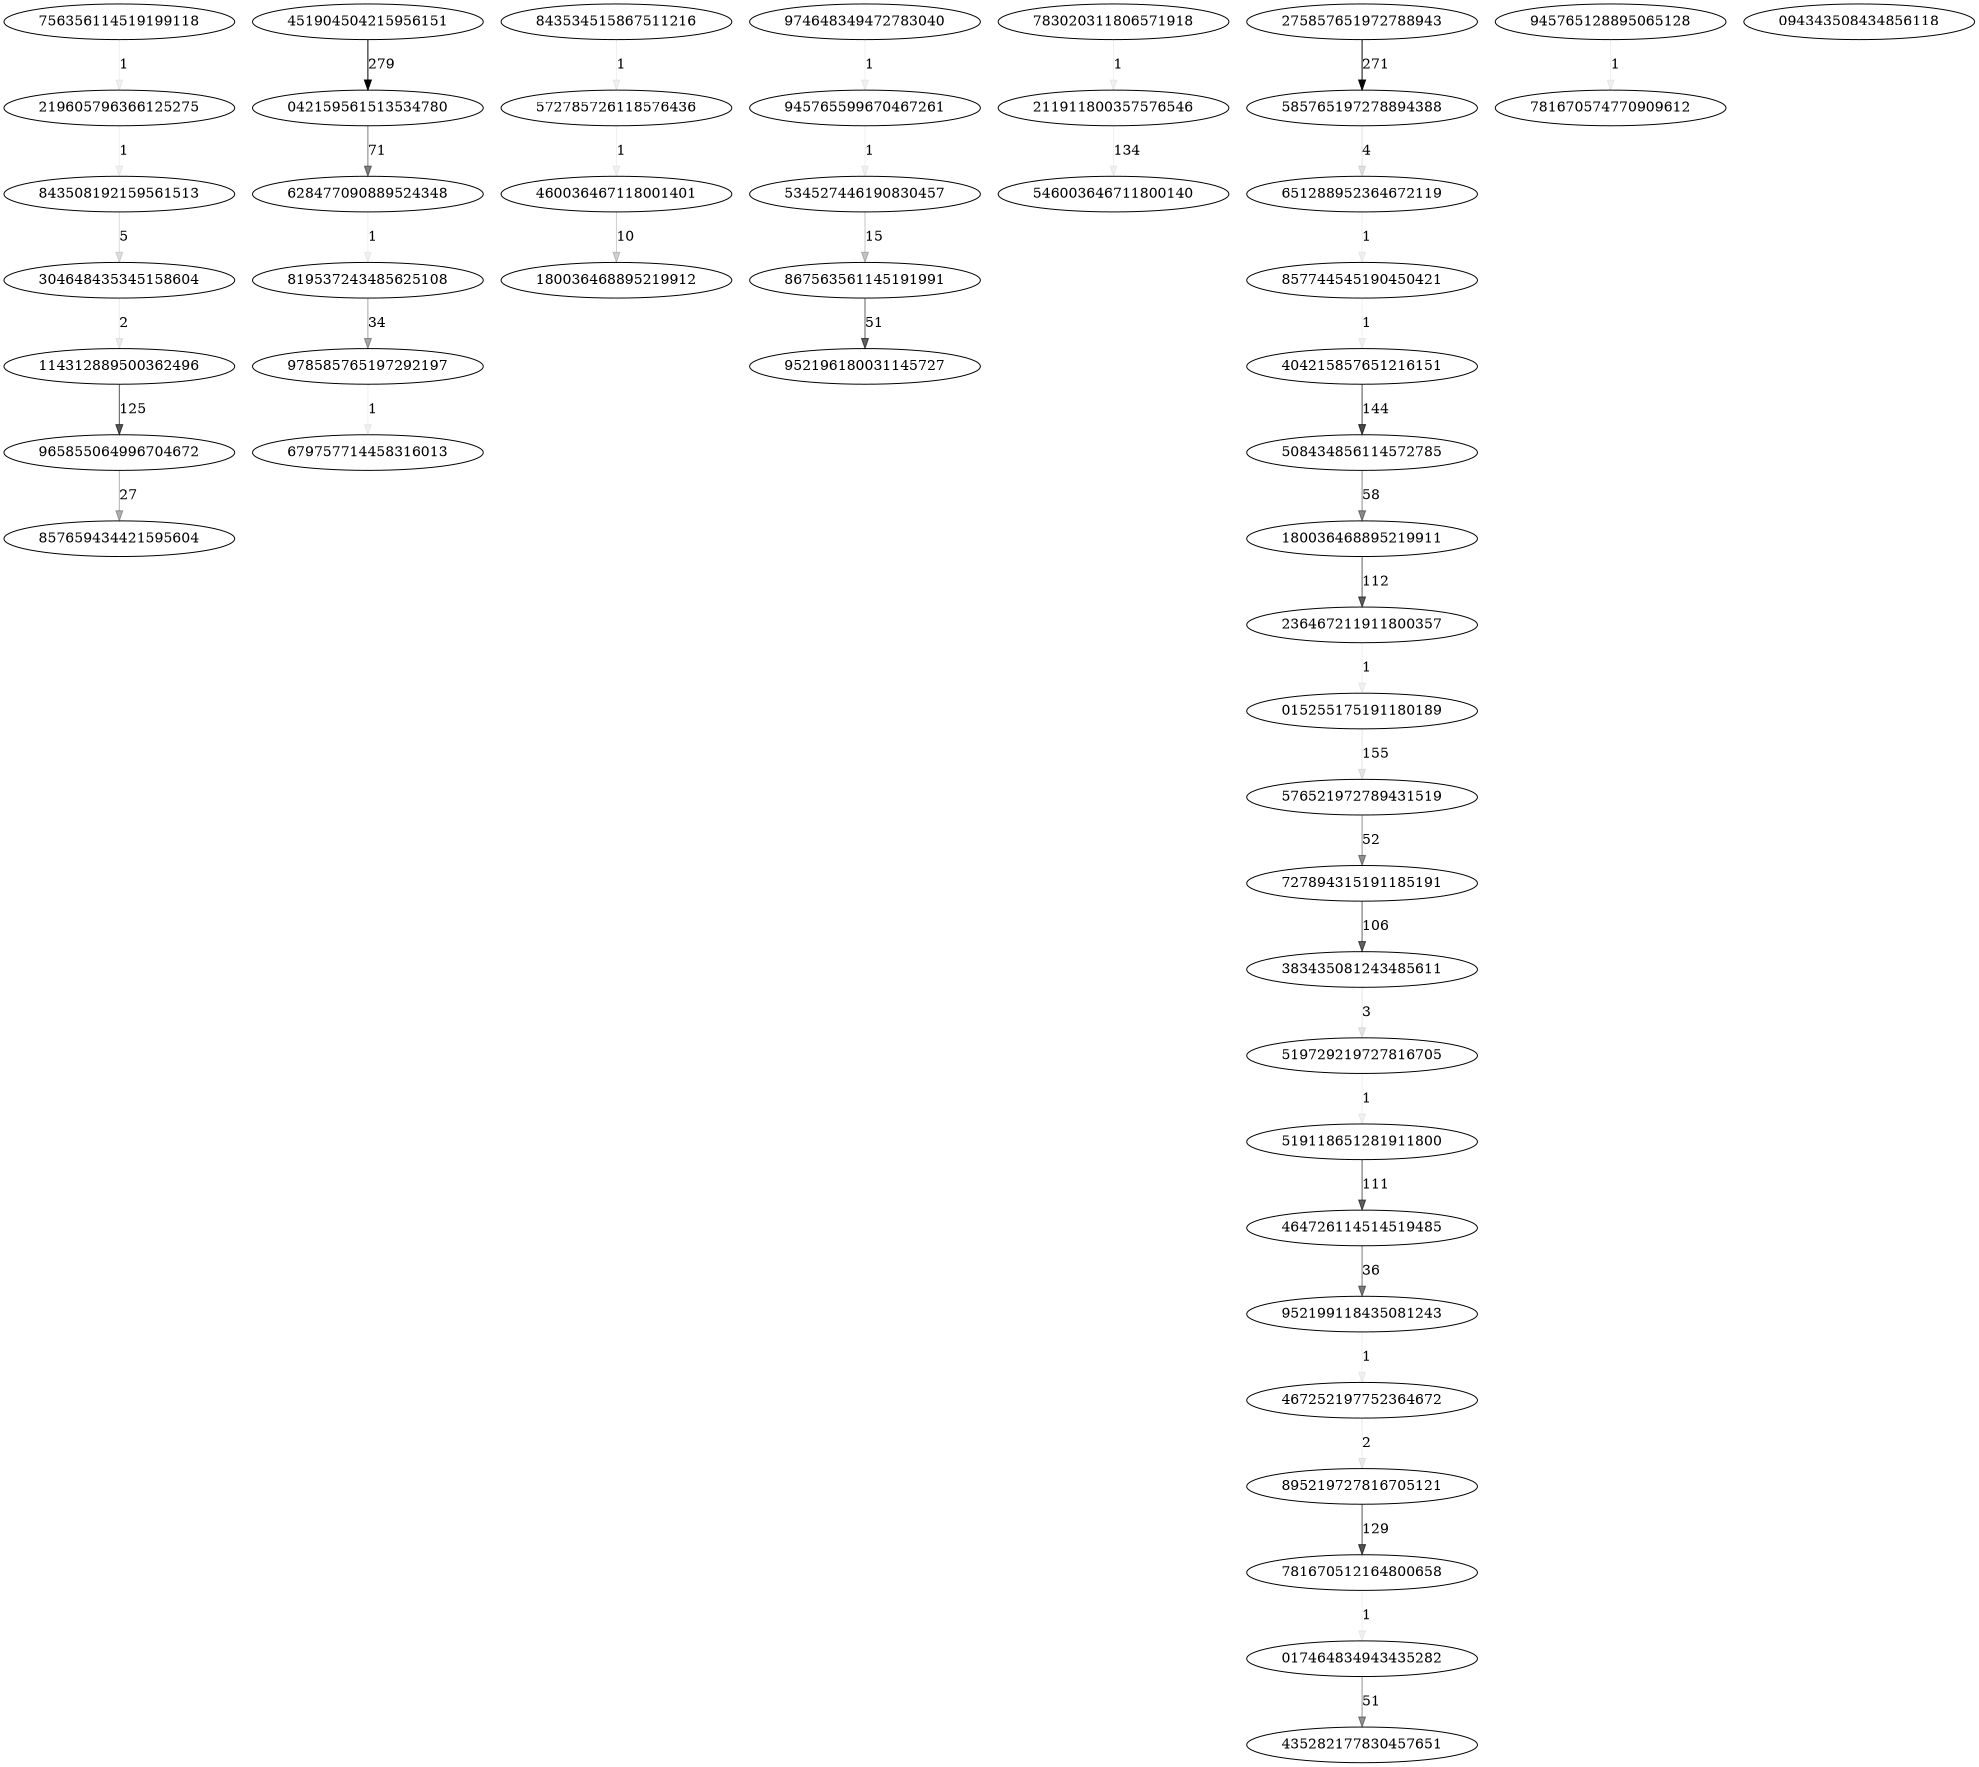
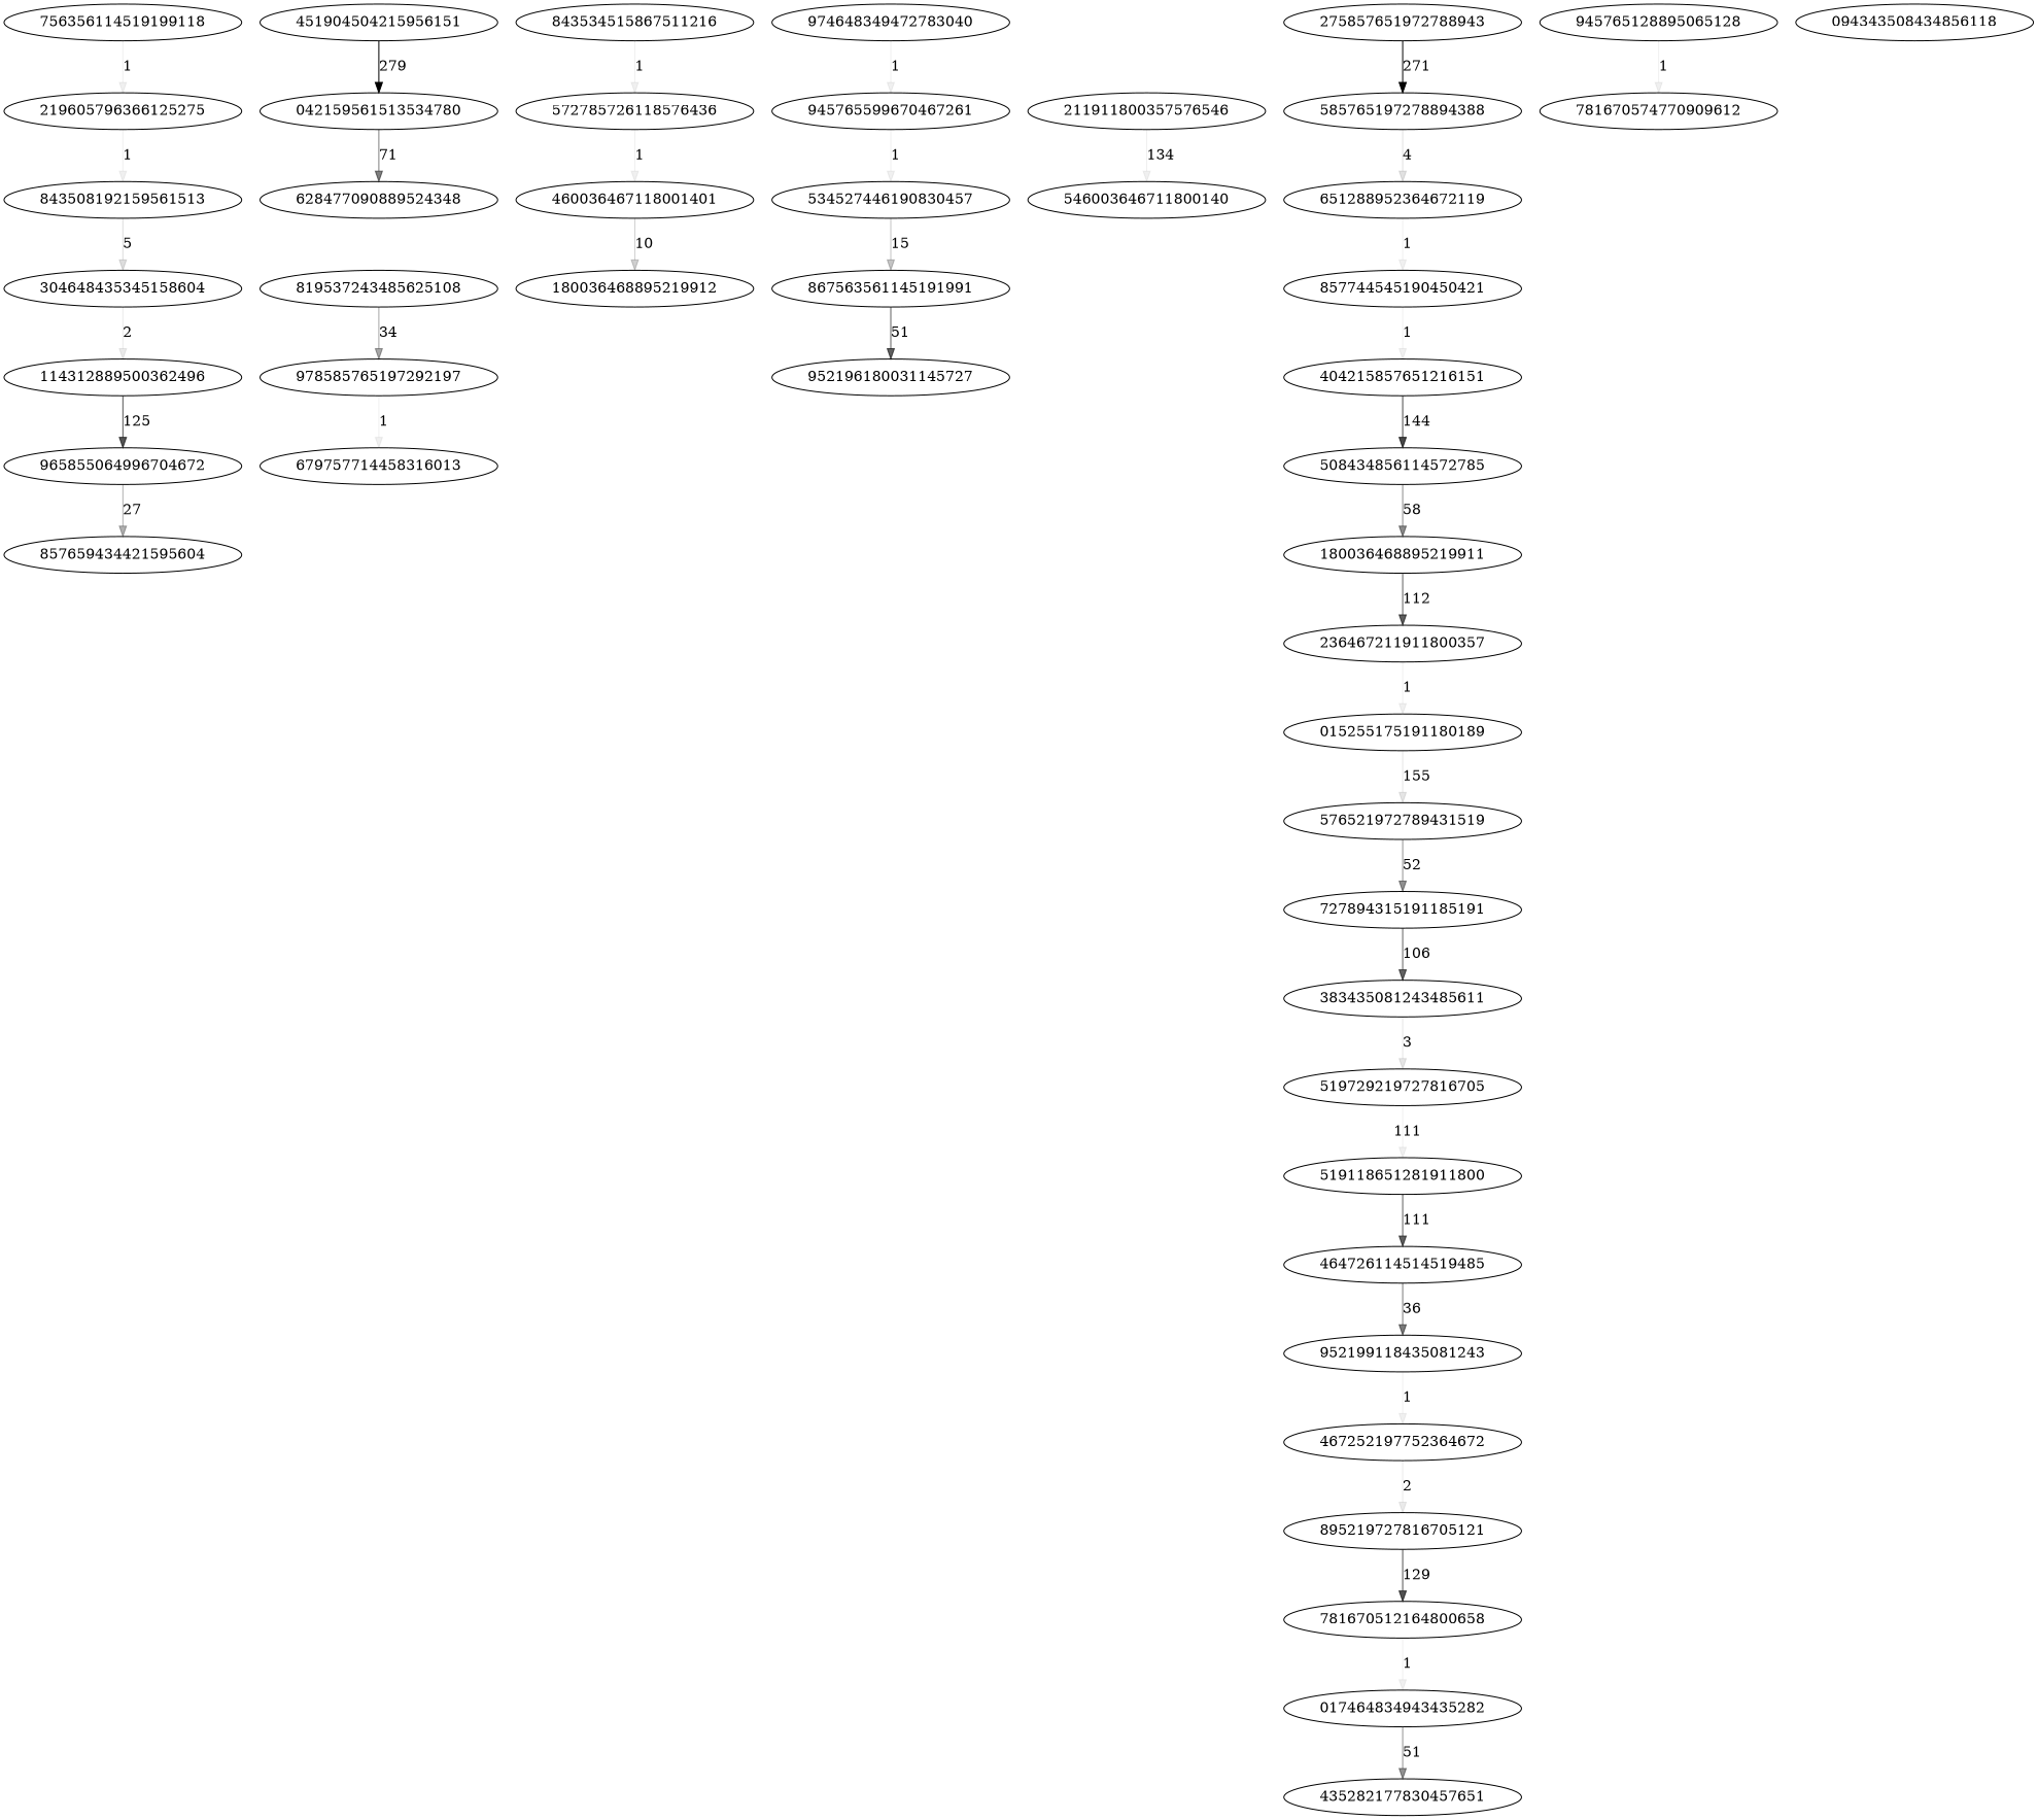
  digraph {
    edge [color="#000000f"]
    219605796366125275
    843508192159561513
    304648435345158604
    114312889500362496
    965855064996704672
    857659434421595604
    451904504215956151
    042159561513534780
    628477090889524348
    819537243485625108
    978585765197292197
    679757714458316013
    756356114519199118
    843534515867511216
    572785726118576436
    460036467118001401
    180036468895219912
    974648349472783040
    945765599670467261
    534527446190830457
    867563561145191991
    952196180031145727
    211911800357576546
    546003646711800140
    275857651972788943
    585765197278894388
    651288952364672119
    857744545190450421
-   783020311806571918
    180036468895219911
    236467211911800357
    015255175191180189
    576521972789431519
    508434856114572785
    404215857651216151
    727894315191185191
    383435081243485611
    519729219727816705
    519118651281911800
    464726114514519485
    952199118435081243
    467252197752364672
    895219727816705121
    781670512164800658
    017464834943435282
    435282177830457651
    945765128895065128
    781670574770909612
    094343508434856118
    219605796366125275 -> 843508192159561513 [label=1]
    843508192159561513 -> 304648435345158604 [color="#00000022" label=5]
    304648435345158604 -> 114312889500362496 [color="#00000015" label=2]
    114312889500362496 -> 965855064996704672 [color="#000000aa" label=125]
    965855064996704672 -> 857659434421595604 [color="#0000004f" label=27]
    451904504215956151 -> 042159561513534780 [color="#000000ff" label=279]
    042159561513534780 -> 628477090889524348 [color="#00000080" label=71]
-   628477090889524348 -> 819537243485625108 [label=1]
    819537243485625108 -> 978585765197292197 [color="#00000059" label=34]
    978585765197292197 -> 679757714458316013 [label=1]
    756356114519199118 -> 219605796366125275 [label=1]
    843534515867511216 -> 572785726118576436 [label=1]
    572785726118576436 -> 460036467118001401 [label=1]
    460036467118001401 -> 180036468895219912 [color="#00000030" label=10]
    974648349472783040 -> 945765599670467261 [label=1]
    945765599670467261 -> 534527446190830457 [label=1]
    534527446190830457 -> 867563561145191991 [color="#0000003b" label=15]
    867563561145191991 -> 952196180031145727 [color="#000000a0" label=51]
    211911800357576546 -> 546003646711800140 [label=134]
    275857651972788943 -> 585765197278894388 [color="#000000fb" label=271]
    585765197278894388 -> 651288952364672119 [color="#0000001e" label=4]
    651288952364672119 -> 857744545190450421 [label=1]
    857744545190450421 -> 404215857651216151 [label=1]
-   783020311806571918 -> 211911800357576546 [label=1]
    180036468895219911 -> 236467211911800357 [color="#000000a1" label=112]
    236467211911800357 -> 015255175191180189 [label=1]
    015255175191180189 -> 576521972789431519 [color="#0000001a" label=155]
    576521972789431519 -> 727894315191185191 [color="#0000006e" label=52]
    508434856114572785 -> 180036468895219911 [color="#00000074" label=58]
    404215857651216151 -> 508434856114572785 [color="#000000b7" label=144]
    727894315191185191 -> 383435081243485611 [color="#0000009d" label=106]
    383435081243485611 -> 519729219727816705 [color="#0000001a" label=3]
-   519729219727816705 -> 519118651281911800 [label=1]
+   519729219727816705 -> 519118651281911800 [label=111]
    519118651281911800 -> 464726114514519485 [color="#000000a0" label=111]
    464726114514519485 -> 952199118435081243 [color="#00000085" label=36]
    952199118435081243 -> 467252197752364672 [label=1]
    467252197752364672 -> 895219727816705121 [color="#00000015" label=2]
    895219727816705121 -> 781670512164800658 [color="#000000ad" label=129]
    781670512164800658 -> 017464834943435282 [label=1]
    017464834943435282 -> 435282177830457651 [color="#0000006d" label=51]
    945765128895065128 -> 781670574770909612 [label=1]
  }
